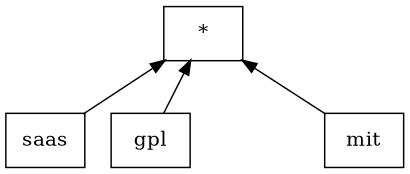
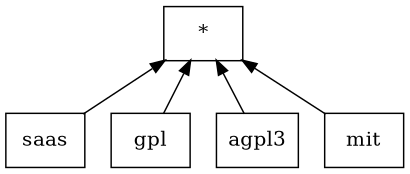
  digraph {
    rankdir=BT
    node [shape=record]
    n1 [label="{saas}"]
    n2 [label="{*}"]
    n3 [label="{gpl}"]
+   n4 [label="{agpl3}"]
    n5 [label="{mit}"]
    subgraph sub_1 {
      n1
      n2
      n3
+     n4
      n5
    }
    n1 -> n2
    n3 -> n2
+   n4 -> n2
    n5 -> n2
  }
